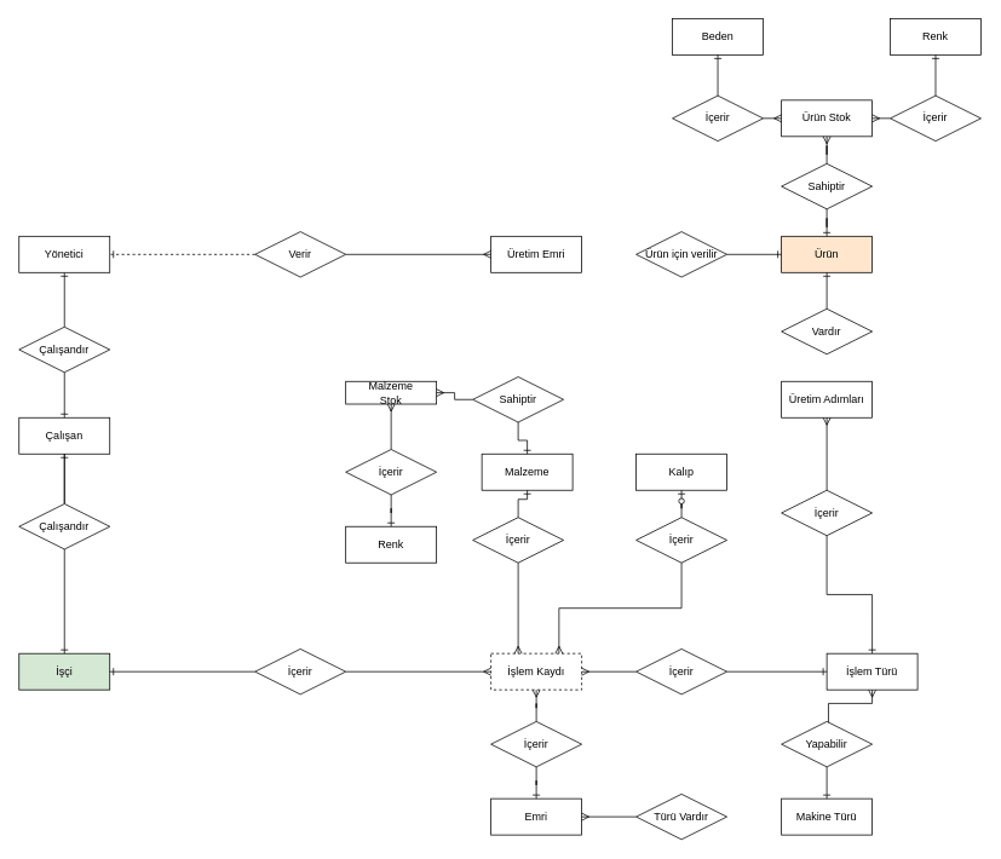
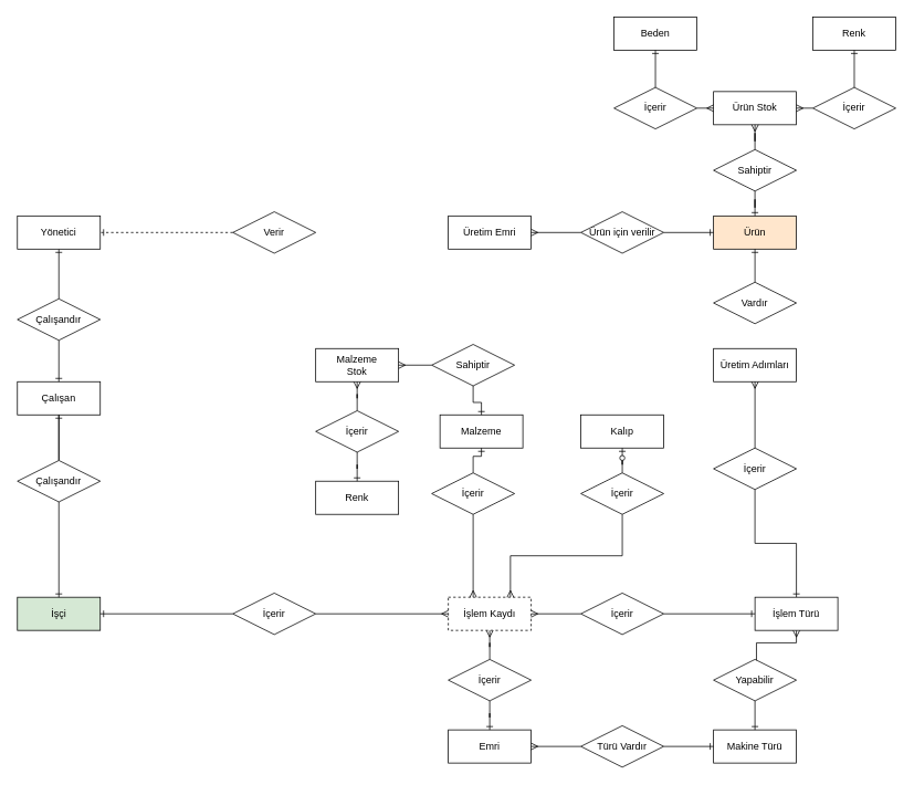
  <mxCell id="0" />
  <mxCell id="1" parent="0" />
  <mxCell id="2" value="Ürün" style="whiteSpace=wrap;html=1;align=center;fillColor=#ffe6cc;" parent="1" vertex="1"><mxGeometry x="860.12" y="260" width="100" height="40" as="geometry" /></mxCell>
  <mxCell id="3" value="Emri" style="whiteSpace=wrap;html=1;align=center;" parent="1" vertex="1"><mxGeometry x="540" y="880" width="100" height="40" as="geometry" /></mxCell>
  <mxCell id="4" value="Çalışan" style="whiteSpace=wrap;html=1;align=center;" parent="1" vertex="1"><mxGeometry x="20" y="460" width="100" height="40" as="geometry" /></mxCell>
  <mxCell id="5" value="Üretim Emri" style="whiteSpace=wrap;html=1;align=center;" parent="1" vertex="1"><mxGeometry x="540" y="260" width="100" height="40" as="geometry" /></mxCell>
  <mxCell id="6" style="edgeStyle=orthogonalEdgeStyle;rounded=0;orthogonalLoop=1;jettySize=auto;html=1;entryX=0.5;entryY=0;entryDx=0;entryDy=0;endArrow=ERone;endFill=0;" edge="1" parent="1" source="8" target="4"><mxGeometry relative="1" as="geometry" /></mxCell>
  <mxCell id="7" style="edgeStyle=orthogonalEdgeStyle;rounded=0;orthogonalLoop=1;jettySize=auto;html=1;endArrow=ERone;endFill=0;exitX=0.5;exitY=0;exitDx=0;exitDy=0;" edge="1" parent="1" source="8" target="9"><mxGeometry relative="1" as="geometry"><mxPoint x="550.002" y="-34.941" as="sourcePoint" /></mxGeometry></mxCell>
  <mxCell id="8" value="Çalışandır" style="shape=rhombus;perimeter=rhombusPerimeter;whiteSpace=wrap;html=1;align=center;" vertex="1" parent="1"><mxGeometry x="20" y="360" width="100" height="50" as="geometry" /></mxCell>
  <mxCell id="9" value="Yönetici" style="whiteSpace=wrap;html=1;align=center;" vertex="1" parent="1"><mxGeometry x="20" y="260" width="100" height="40" as="geometry" /></mxCell>
  <mxCell id="10" value="İşçi" style="whiteSpace=wrap;html=1;align=center;fillColor=#d5e8d4;" vertex="1" parent="1"><mxGeometry x="20" y="720" width="100" height="40" as="geometry" /></mxCell>
  <mxCell id="11" value="" style="edgeStyle=orthogonalEdgeStyle;rounded=0;orthogonalLoop=1;jettySize=auto;html=1;endArrow=none;endFill=0;" edge="1" parent="1" source="14" target="4"><mxGeometry relative="1" as="geometry" /></mxCell>
  <mxCell id="12" style="edgeStyle=orthogonalEdgeStyle;rounded=0;orthogonalLoop=1;jettySize=auto;html=1;entryX=0.5;entryY=0;entryDx=0;entryDy=0;endArrow=ERone;endFill=0;" edge="1" parent="1" source="14" target="10"><mxGeometry relative="1" as="geometry" /></mxCell>
  <mxCell id="13" value="" style="edgeStyle=orthogonalEdgeStyle;rounded=0;orthogonalLoop=1;jettySize=auto;html=1;endArrow=ERone;endFill=0;" edge="1" parent="1" source="14" target="4"><mxGeometry relative="1" as="geometry" /></mxCell>
  <mxCell id="14" value="Çalışandır" style="shape=rhombus;perimeter=rhombusPerimeter;whiteSpace=wrap;html=1;align=center;" vertex="1" parent="1"><mxGeometry x="20" y="555" width="100" height="50" as="geometry" /></mxCell>
  <mxCell id="15" value="" style="edgeStyle=orthogonalEdgeStyle;rounded=0;orthogonalLoop=1;jettySize=auto;html=1;endArrow=ERone;endFill=0;dashed=1;" edge="1" parent="1" source="17" target="9"><mxGeometry relative="1" as="geometry" /></mxCell>
- <mxCell id="16" style="edgeStyle=orthogonalEdgeStyle;rounded=0;orthogonalLoop=1;jettySize=auto;html=1;entryX=0;entryY=0.5;entryDx=0;entryDy=0;endArrow=ERmany;endFill=0;" edge="1" parent="1" source="17" target="5"><mxGeometry relative="1" as="geometry" /></mxCell>
  <mxCell id="17" value="Verir" style="shape=rhombus;perimeter=rhombusPerimeter;whiteSpace=wrap;html=1;align=center;" vertex="1" parent="1"><mxGeometry x="280" y="255" width="100" height="50" as="geometry" /></mxCell>
  <mxCell id="18" value="Üretim Adımları" style="whiteSpace=wrap;html=1;align=center;" vertex="1" parent="1"><mxGeometry x="860.12" y="420" width="100" height="40" as="geometry" /></mxCell>
  <mxCell id="19" style="edgeStyle=orthogonalEdgeStyle;rounded=0;orthogonalLoop=1;jettySize=auto;html=1;entryX=0.5;entryY=1;entryDx=0;entryDy=0;endArrow=ERone;endFill=0;" edge="1" parent="1" source="20" target="2"><mxGeometry relative="1" as="geometry" /></mxCell>
  <mxCell id="20" value="Vardır" style="shape=rhombus;perimeter=rhombusPerimeter;whiteSpace=wrap;html=1;align=center;" vertex="1" parent="1"><mxGeometry x="860.12" y="340" width="100" height="50" as="geometry" /></mxCell>
+ <mxCell id="21" style="edgeStyle=orthogonalEdgeStyle;rounded=0;orthogonalLoop=1;jettySize=auto;html=1;entryX=1;entryY=0.5;entryDx=0;entryDy=0;endArrow=ERmany;endFill=0;" edge="1" parent="1" source="23" target="5"><mxGeometry relative="1" as="geometry" /></mxCell>
  <mxCell id="22" style="edgeStyle=orthogonalEdgeStyle;rounded=0;orthogonalLoop=1;jettySize=auto;html=1;endArrow=ERone;endFill=0;entryX=0;entryY=0.5;entryDx=0;entryDy=0;" edge="1" parent="1" source="23" target="2"><mxGeometry relative="1" as="geometry"><mxPoint x="860" y="285" as="targetPoint" /></mxGeometry></mxCell>
  <mxCell id="23" value="Ürün için verilir" style="shape=rhombus;perimeter=rhombusPerimeter;whiteSpace=wrap;html=1;align=center;" vertex="1" parent="1"><mxGeometry x="700" y="255" width="100" height="50" as="geometry" /></mxCell>
  <mxCell id="24" style="edgeStyle=orthogonalEdgeStyle;rounded=0;orthogonalLoop=1;jettySize=auto;html=1;endArrow=ERmany;endFill=0;" edge="1" parent="1" source="26" target="18"><mxGeometry relative="1" as="geometry" /></mxCell>
  <mxCell id="25" style="edgeStyle=orthogonalEdgeStyle;rounded=0;orthogonalLoop=1;jettySize=auto;html=1;entryX=0.5;entryY=0;entryDx=0;entryDy=0;endArrow=ERone;endFill=0;" edge="1" parent="1" source="26" target="42"><mxGeometry relative="1" as="geometry" /></mxCell>
  <mxCell id="26" value="İçerir" style="shape=rhombus;perimeter=rhombusPerimeter;whiteSpace=wrap;html=1;align=center;" vertex="1" parent="1"><mxGeometry x="860.12" y="540" width="100" height="50" as="geometry" /></mxCell>
  <mxCell id="27" value="Makine Türü" style="whiteSpace=wrap;html=1;align=center;" vertex="1" parent="1"><mxGeometry x="860.12" y="880" width="100" height="40" as="geometry" /></mxCell>
  <mxCell id="28" style="edgeStyle=orthogonalEdgeStyle;rounded=0;orthogonalLoop=1;jettySize=auto;html=1;entryX=1;entryY=0.5;entryDx=0;entryDy=0;endArrow=ERmany;endFill=0;" edge="1" parent="1" source="30" target="3"><mxGeometry relative="1" as="geometry" /></mxCell>
+ <mxCell id="29" style="edgeStyle=orthogonalEdgeStyle;rounded=0;orthogonalLoop=1;jettySize=auto;html=1;endArrow=ERone;endFill=0;" edge="1" parent="1" source="30" target="27"><mxGeometry relative="1" as="geometry" /></mxCell>
  <mxCell id="30" value="Türü Vardır" style="shape=rhombus;perimeter=rhombusPerimeter;whiteSpace=wrap;html=1;align=center;" vertex="1" parent="1"><mxGeometry x="700" y="875" width="100" height="50" as="geometry" /></mxCell>
  <mxCell id="31" style="edgeStyle=orthogonalEdgeStyle;rounded=0;orthogonalLoop=1;jettySize=auto;html=1;entryX=0.5;entryY=1;entryDx=0;entryDy=0;endArrow=ERmany;endFill=0;exitX=0.518;exitY=0.056;exitDx=0;exitDy=0;exitPerimeter=0;" edge="1" parent="1" source="33" target="42"><mxGeometry relative="1" as="geometry" /></mxCell>
  <mxCell id="32" style="edgeStyle=orthogonalEdgeStyle;rounded=0;orthogonalLoop=1;jettySize=auto;html=1;entryX=0.5;entryY=0;entryDx=0;entryDy=0;endArrow=ERone;endFill=0;exitX=0.5;exitY=1;exitDx=0;exitDy=0;" edge="1" parent="1" source="33" target="27"><mxGeometry relative="1" as="geometry" /></mxCell>
  <mxCell id="33" value="Yapabilir" style="shape=rhombus;perimeter=rhombusPerimeter;whiteSpace=wrap;html=1;align=center;" vertex="1" parent="1"><mxGeometry x="860.12" y="795" width="100" height="50" as="geometry" /></mxCell>
  <mxCell id="34" value="İşlem Kaydı" style="whiteSpace=wrap;html=1;align=center;dashed=1;" vertex="1" parent="1"><mxGeometry x="540" y="720" width="100" height="40" as="geometry" /></mxCell>
  <mxCell id="35" style="edgeStyle=orthogonalEdgeStyle;rounded=0;orthogonalLoop=1;jettySize=auto;html=1;entryX=1;entryY=0.5;entryDx=0;entryDy=0;endArrow=ERmany;endFill=0;" edge="1" parent="1" source="44" target="34"><mxGeometry relative="1" as="geometry"><mxPoint x="720" y="900" as="sourcePoint" /></mxGeometry></mxCell>
  <mxCell id="36" style="edgeStyle=orthogonalEdgeStyle;rounded=0;orthogonalLoop=1;jettySize=auto;html=1;entryX=1;entryY=0.5;entryDx=0;entryDy=0;endArrow=ERone;endFill=0;" edge="1" parent="1" source="38" target="10"><mxGeometry relative="1" as="geometry" /></mxCell>
  <mxCell id="37" style="edgeStyle=orthogonalEdgeStyle;rounded=0;orthogonalLoop=1;jettySize=auto;html=1;entryX=0;entryY=0.5;entryDx=0;entryDy=0;endArrow=ERmany;endFill=0;" edge="1" parent="1" source="38" target="34"><mxGeometry relative="1" as="geometry" /></mxCell>
  <mxCell id="38" value="İçerir" style="shape=rhombus;perimeter=rhombusPerimeter;whiteSpace=wrap;html=1;align=center;" vertex="1" parent="1"><mxGeometry x="280" y="715" width="100" height="50" as="geometry" /></mxCell>
  <mxCell id="39" style="edgeStyle=orthogonalEdgeStyle;rounded=0;orthogonalLoop=1;jettySize=auto;html=1;entryX=0.5;entryY=1;entryDx=0;entryDy=0;endArrow=ERmany;endFill=0;" edge="1" parent="1" source="41" target="34"><mxGeometry relative="1" as="geometry" /></mxCell>
  <mxCell id="40" style="edgeStyle=orthogonalEdgeStyle;rounded=0;orthogonalLoop=1;jettySize=auto;html=1;entryX=0.5;entryY=0;entryDx=0;entryDy=0;endArrow=ERone;endFill=0;" edge="1" parent="1" source="41" target="3"><mxGeometry relative="1" as="geometry" /></mxCell>
  <mxCell id="41" value="İçerir" style="shape=rhombus;perimeter=rhombusPerimeter;whiteSpace=wrap;html=1;align=center;" vertex="1" parent="1"><mxGeometry x="540" y="795" width="100" height="50" as="geometry" /></mxCell>
  <mxCell id="42" value="İşlem Türü" style="whiteSpace=wrap;html=1;align=center;" vertex="1" parent="1"><mxGeometry x="910.12" y="720" width="100" height="40" as="geometry" /></mxCell>
  <mxCell id="43" style="edgeStyle=orthogonalEdgeStyle;rounded=0;orthogonalLoop=1;jettySize=auto;html=1;entryX=0;entryY=0.5;entryDx=0;entryDy=0;endArrow=ERone;endFill=0;" edge="1" parent="1" source="44" target="42"><mxGeometry relative="1" as="geometry" /></mxCell>
  <mxCell id="44" value="İçerir" style="shape=rhombus;perimeter=rhombusPerimeter;whiteSpace=wrap;html=1;align=center;" vertex="1" parent="1"><mxGeometry x="700" y="715" width="100" height="50" as="geometry" /></mxCell>
  <mxCell id="45" value="Malzeme" style="whiteSpace=wrap;html=1;align=center;" vertex="1" parent="1"><mxGeometry x="530" y="500" width="100" height="40" as="geometry" /></mxCell>
  <mxCell id="46" value="Kalıp" style="whiteSpace=wrap;html=1;align=center;" vertex="1" parent="1"><mxGeometry x="700" y="500" width="100" height="40" as="geometry" /></mxCell>
  <mxCell id="47" style="edgeStyle=orthogonalEdgeStyle;rounded=0;orthogonalLoop=1;jettySize=auto;html=1;entryX=0.5;entryY=1;entryDx=0;entryDy=0;endArrow=ERone;endFill=0;" edge="1" parent="1" source="49" target="45"><mxGeometry relative="1" as="geometry" /></mxCell>
  <mxCell id="48" style="edgeStyle=orthogonalEdgeStyle;rounded=0;orthogonalLoop=1;jettySize=auto;html=1;endArrow=ERmany;endFill=0;exitX=0.5;exitY=1;exitDx=0;exitDy=0;entryX=0.3;entryY=0;entryDx=0;entryDy=0;entryPerimeter=0;" edge="1" parent="1" source="49" target="34"><mxGeometry relative="1" as="geometry"><mxPoint x="590" y="680" as="sourcePoint" /></mxGeometry></mxCell>
  <mxCell id="49" value="İçerir" style="shape=rhombus;perimeter=rhombusPerimeter;whiteSpace=wrap;html=1;align=center;" vertex="1" parent="1"><mxGeometry x="520" y="570" width="100" height="50" as="geometry" /></mxCell>
  <mxCell id="50" style="edgeStyle=orthogonalEdgeStyle;rounded=0;orthogonalLoop=1;jettySize=auto;html=1;entryX=0.5;entryY=1;entryDx=0;entryDy=0;endArrow=ERzeroToOne;endFill=1;" edge="1" parent="1" source="52" target="46"><mxGeometry relative="1" as="geometry" /></mxCell>
  <mxCell id="51" style="edgeStyle=orthogonalEdgeStyle;rounded=0;orthogonalLoop=1;jettySize=auto;html=1;entryX=0.75;entryY=0;entryDx=0;entryDy=0;endArrow=ERmany;endFill=0;exitX=0.5;exitY=1;exitDx=0;exitDy=0;" edge="1" parent="1" source="52" target="34"><mxGeometry relative="1" as="geometry"><mxPoint x="750" y="680" as="sourcePoint" /></mxGeometry></mxCell>
  <mxCell id="52" value="İçerir" style="shape=rhombus;perimeter=rhombusPerimeter;whiteSpace=wrap;html=1;align=center;" vertex="1" parent="1"><mxGeometry x="700" y="570" width="100" height="50" as="geometry" /></mxCell>
- <mxCell id="53" value="Malzeme&lt;br&gt;Stok" style="whiteSpace=wrap;html=1;align=center;" vertex="1" parent="1"><mxGeometry x="380" y="420" width="100" height="25" as="geometry" /></mxCell>
+ <mxCell id="53" value="Malzeme&lt;br&gt;Stok" style="whiteSpace=wrap;html=1;align=center;" vertex="1" parent="1"><mxGeometry x="380" y="420" width="100" height="40" as="geometry" /></mxCell>
  <mxCell id="54" style="edgeStyle=orthogonalEdgeStyle;rounded=0;orthogonalLoop=1;jettySize=auto;html=1;endArrow=ERone;endFill=0;" edge="1" parent="1" source="56" target="45"><mxGeometry relative="1" as="geometry" /></mxCell>
  <mxCell id="55" style="edgeStyle=orthogonalEdgeStyle;rounded=0;orthogonalLoop=1;jettySize=auto;html=1;endArrow=ERmany;endFill=0;" edge="1" parent="1" source="56" target="53"><mxGeometry relative="1" as="geometry" /></mxCell>
  <mxCell id="56" value="Sahiptir" style="shape=rhombus;perimeter=rhombusPerimeter;whiteSpace=wrap;html=1;align=center;" vertex="1" parent="1"><mxGeometry x="520" y="415" width="100" height="50" as="geometry" /></mxCell>
  <mxCell id="57" value="Renk" style="whiteSpace=wrap;html=1;align=center;" vertex="1" parent="1"><mxGeometry x="380" y="580" width="100" height="40" as="geometry" /></mxCell>
  <mxCell id="58" style="edgeStyle=orthogonalEdgeStyle;rounded=0;orthogonalLoop=1;jettySize=auto;html=1;endArrow=ERmany;endFill=0;" edge="1" parent="1" source="60" target="53"><mxGeometry relative="1" as="geometry" /></mxCell>
  <mxCell id="59" style="edgeStyle=orthogonalEdgeStyle;rounded=0;orthogonalLoop=1;jettySize=auto;html=1;endArrow=ERone;endFill=0;" edge="1" parent="1" source="60" target="57"><mxGeometry relative="1" as="geometry" /></mxCell>
  <mxCell id="60" value="İçerir" style="shape=rhombus;perimeter=rhombusPerimeter;whiteSpace=wrap;html=1;align=center;" vertex="1" parent="1"><mxGeometry x="380" y="495" width="100" height="50" as="geometry" /></mxCell>
  <mxCell id="61" value="Ürün Stok" style="whiteSpace=wrap;html=1;align=center;" vertex="1" parent="1"><mxGeometry x="860.12" y="110" width="100" height="40" as="geometry" /></mxCell>
  <mxCell id="62" style="edgeStyle=orthogonalEdgeStyle;rounded=0;orthogonalLoop=1;jettySize=auto;html=1;endArrow=ERone;endFill=0;" edge="1" parent="1" source="64" target="2"><mxGeometry relative="1" as="geometry" /></mxCell>
  <mxCell id="63" style="edgeStyle=orthogonalEdgeStyle;rounded=0;orthogonalLoop=1;jettySize=auto;html=1;entryX=0.5;entryY=1;entryDx=0;entryDy=0;endArrow=ERmany;endFill=0;" edge="1" parent="1" source="64" target="61"><mxGeometry relative="1" as="geometry" /></mxCell>
  <mxCell id="64" value="Sahiptir" style="shape=rhombus;perimeter=rhombusPerimeter;whiteSpace=wrap;html=1;align=center;" vertex="1" parent="1"><mxGeometry x="860.12" y="180" width="100" height="50" as="geometry" /></mxCell>
  <mxCell id="65" value="Beden" style="whiteSpace=wrap;html=1;align=center;" vertex="1" parent="1"><mxGeometry x="740" width="100" height="40" as="geometry" y="20" /></mxCell>
  <mxCell id="66" value="Renk" style="whiteSpace=wrap;html=1;align=center;" vertex="1" parent="1"><mxGeometry x="980" width="100" height="40" as="geometry" y="20" /></mxCell>
  <mxCell id="67" style="edgeStyle=orthogonalEdgeStyle;rounded=0;orthogonalLoop=1;jettySize=auto;html=1;entryX=0.5;entryY=1;entryDx=0;entryDy=0;endArrow=ERone;endFill=0;" edge="1" parent="1" source="69" target="66"><mxGeometry relative="1" as="geometry" /></mxCell>
  <mxCell id="68" style="edgeStyle=orthogonalEdgeStyle;rounded=0;orthogonalLoop=1;jettySize=auto;html=1;entryX=1;entryY=0.5;entryDx=0;entryDy=0;endArrow=ERmany;endFill=0;" edge="1" parent="1" source="69" target="61"><mxGeometry relative="1" as="geometry"><Array as="points"><mxPoint x="970" y="130" /></Array></mxGeometry></mxCell>
  <mxCell id="69" value="İçerir" style="shape=rhombus;perimeter=rhombusPerimeter;whiteSpace=wrap;html=1;align=center;" vertex="1" parent="1"><mxGeometry x="980" y="105" width="100" height="50" as="geometry" /></mxCell>
  <mxCell id="70" style="edgeStyle=orthogonalEdgeStyle;rounded=0;orthogonalLoop=1;jettySize=auto;html=1;entryX=0.5;entryY=1;entryDx=0;entryDy=0;endArrow=ERone;endFill=0;" edge="1" parent="1" source="72" target="65"><mxGeometry relative="1" as="geometry" /></mxCell>
  <mxCell id="71" style="edgeStyle=orthogonalEdgeStyle;rounded=0;orthogonalLoop=1;jettySize=auto;html=1;entryX=0;entryY=0.5;entryDx=0;entryDy=0;endArrow=ERmany;endFill=0;exitX=1;exitY=0.5;exitDx=0;exitDy=0;" edge="1" parent="1" source="72" target="61"><mxGeometry relative="1" as="geometry"><Array as="points" /></mxGeometry></mxCell>
  <mxCell id="72" value="İçerir" style="shape=rhombus;perimeter=rhombusPerimeter;whiteSpace=wrap;html=1;align=center;" vertex="1" parent="1"><mxGeometry x="740" y="105" width="100" height="50" as="geometry" /></mxCell>
